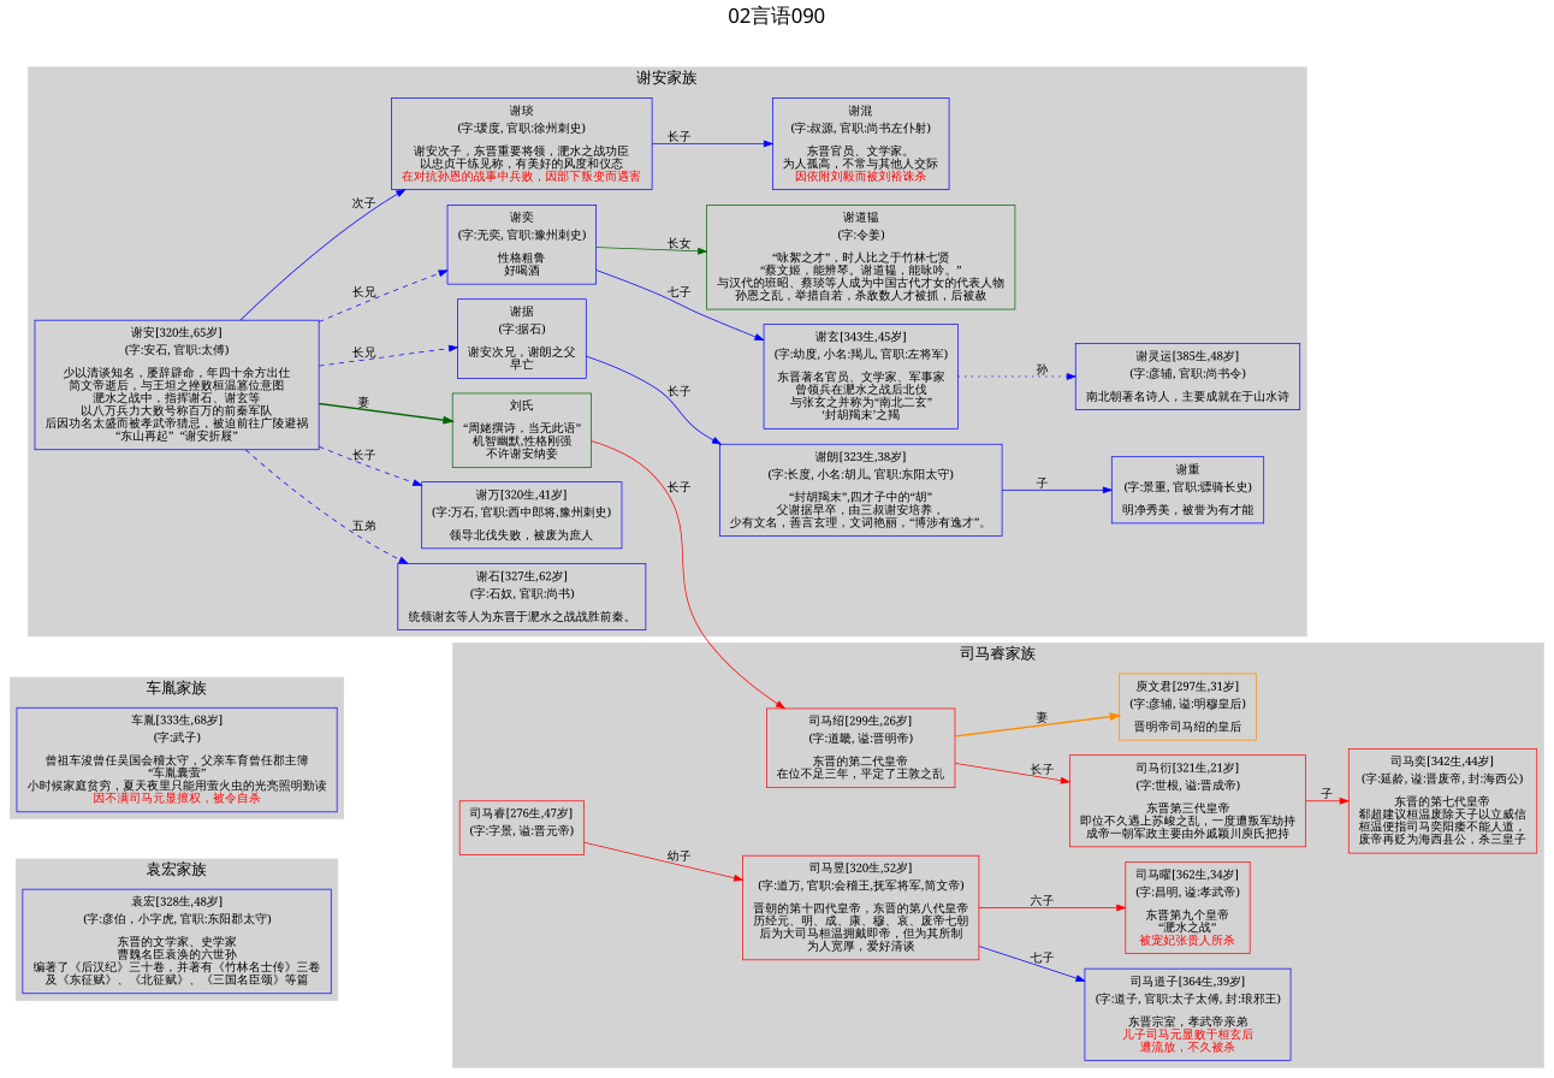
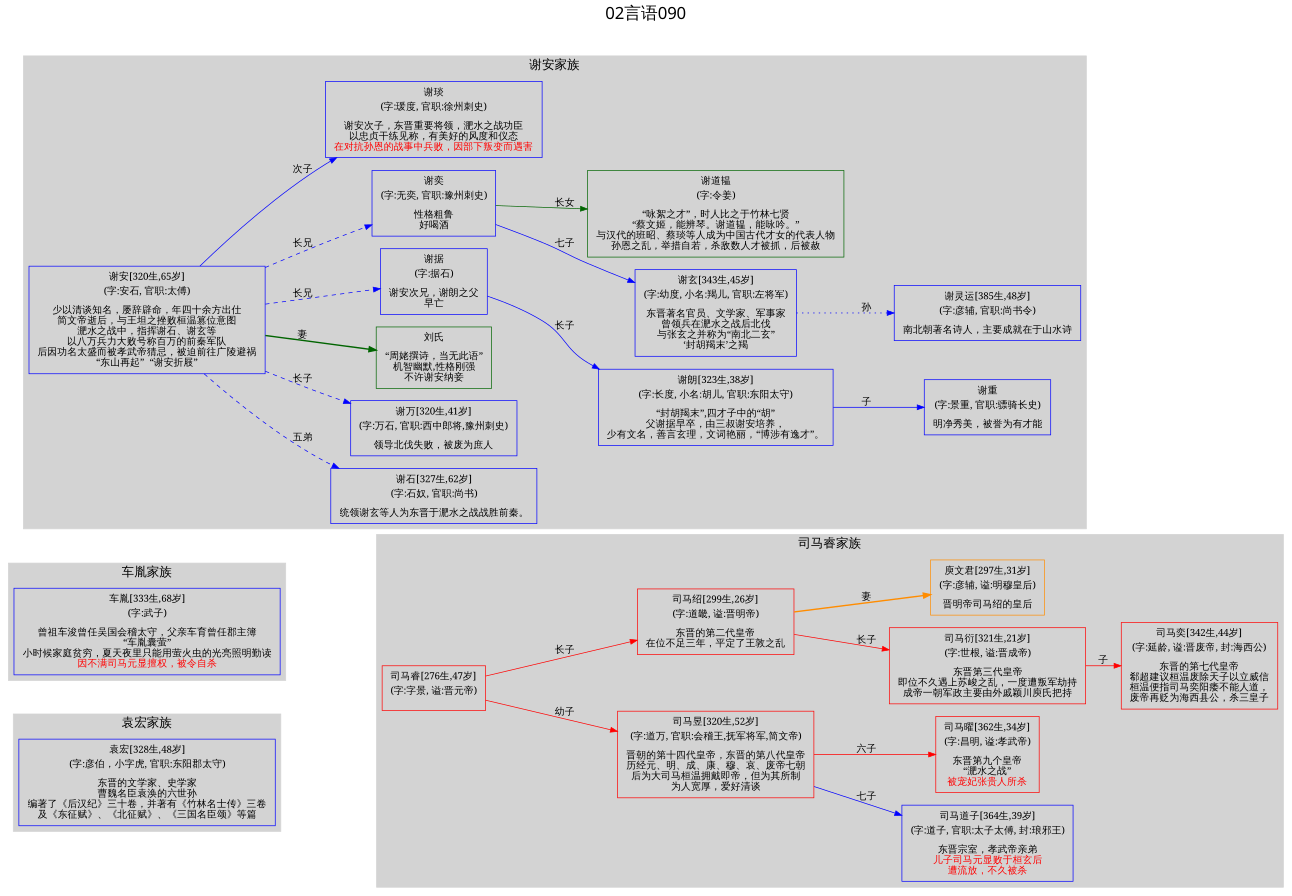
  digraph {
    color=lightgrey
    fontname=SimHei
    fontsize=24
    label="02言语090"
    labelloc=t
    rankdir=LR
    ranksep=0.5
    style=filled
    node [color=blue fontname=SimSun shape=box]
    edge [color=blue fontname=SimSun style=solid]
    n1 [label=<<table border="0" cellborder="0"><tr><td>袁宏[328生,48岁]</td></tr><tr><td>(字:彦伯，小字虎, 官职:东阳郡太守)</td></tr><tr><td></td></tr><tr><td>东晋的文学家、史学家<br/>曹魏名臣袁涣的六世孙<br/>编著了《后汉纪》三十卷，并著有《竹林名士传》三卷<br/>及《东征赋》、《北征赋》、《三国名臣颂》等篇<br/></td></tr></table>>]
    n2 [label=<<table border="0" cellborder="0"><tr><td>车胤[333生,68岁]</td></tr><tr><td>(字:武子)</td></tr><tr><td></td></tr><tr><td>曾祖车浚曾任吴国会稽太守，父亲车育曾任郡主簿<br/>“车胤囊萤”<br/>小时候家庭贫穷，夏天夜里只能用萤火虫的光亮照明勤读<br/><font color = 'red'>因不满司马元显擅权，被令自杀</font></td></tr></table>>]
    n3 [label=<<table border="0" cellborder="0"><tr><td>谢安[320生,65岁]</td></tr><tr><td>(字:安石, 官职:太傅)</td></tr><tr><td></td></tr><tr><td>少以清谈知名，屡辞辟命，年四十余方出仕<br/>简文帝逝后，与王坦之挫败桓温篡位意图<br/>淝水之战中，指挥谢石、谢玄等<br/>以八万兵力大败号称百万的前秦军队<br/>后因功名太盛而被孝武帝猜忌，被迫前往广陵避祸<br/>“东山再起”  “谢安折屐”<br/></td></tr></table>>]
    n4 [label=<<table border="0" cellborder="0"><tr><td>谢灵运[385生,48岁]</td></tr><tr><td>(字:彦辅, 官职:尚书令)</td></tr><tr><td></td></tr><tr><td>南北朝著名诗人，主要成就在于山水诗<br/></td></tr></table>>]
    n5 [label=<<table border="0" cellborder="0"><tr><td>谢重</td></tr><tr><td>(字:景重, 官职:骠骑长史)</td></tr><tr><td></td></tr><tr><td>明净秀美，被誉为有才能<br/></td></tr></table>>]
    n6 [label=<<table border="0" cellborder="0"><tr><td>谢朗[323生,38岁]</td></tr><tr><td>(字:长度, 小名:胡儿, 官职:东阳太守)</td></tr><tr><td></td></tr><tr><td>“封胡羯末”,四才子中的“胡”<br/>父谢据早卒，由三叔谢安培养，<br/>少有文名，善言玄理，文词艳丽，“博涉有逸才”。<br/></td></tr></table>>]
    n7 [label=<<table border="0" cellborder="0"><tr><td>谢玄[343生,45岁]</td></tr><tr><td>(字:幼度, 小名:羯儿, 官职:左将军)</td></tr><tr><td></td></tr><tr><td>东晋著名官员、文学家、军事家<br/>曾领兵在淝水之战后北伐<br/>与张玄之并称为“南北二玄”<br/>‘封胡羯末’之羯<br/></td></tr></table>>]
    n8 [color=darkgreen label=<<table border="0" cellborder="0"><tr><td>谢道韫</td></tr><tr><td>(字:令姜)</td></tr><tr><td></td></tr><tr><td>“咏絮之才”，时人比之于竹林七贤<br/>“蔡文姬，能辨琴。谢道韫，能咏吟。”<br/>与汉代的班昭、蔡琰等人成为中国古代才女的代表人物<br/>孙恩之乱，举措自若，杀敌数人才被抓，后被赦<br/></td></tr></table>>]
-   n9 [label=<<table border="0" cellborder="0"><tr><td>谢混</td></tr><tr><td>(字:叔源, 官职:尚书左仆射)</td></tr><tr><td></td></tr><tr><td>东晋官员、文学家。<br/>为人孤高，不常与其他人交际<br/><font color = 'red'>因依附刘毅而被刘裕诛杀</font></td></tr></table>>]
    n10 [label=<<table border="0" cellborder="0"><tr><td>谢石[327生,62岁]</td></tr><tr><td>(字:石奴, 官职:尚书)</td></tr><tr><td></td></tr><tr><td>统领谢玄等人为东晋于淝水之战战胜前秦。<br/></td></tr></table>>]
    n11 [label=<<table border="0" cellborder="0"><tr><td>谢万[320生,41岁]</td></tr><tr><td>(字:万石, 官职:西中郎将,豫州刺史)</td></tr><tr><td></td></tr><tr><td>领导北伐失败，被废为庶人<br/></td></tr></table>>]
    n12 [label=<<table border="0" cellborder="0"><tr><td>谢据</td></tr><tr><td>(字:据石)</td></tr><tr><td></td></tr><tr><td>谢安次兄，谢朗之父<br/>早亡<br/></td></tr></table>>]
    n13 [label=<<table border="0" cellborder="0"><tr><td>谢奕</td></tr><tr><td>(字:无奕, 官职:豫州刺史)</td></tr><tr><td></td></tr><tr><td>性格粗鲁<br/>好喝酒<br/></td></tr></table>>]
    n14 [label=<<table border="0" cellborder="0"><tr><td>谢琰</td></tr><tr><td>(字:瑗度, 官职:徐州刺史)</td></tr><tr><td></td></tr><tr><td>谢安次子，东晋重要将领，淝水之战功臣<br/>以忠贞干练见称，有美好的风度和仪态<br/><font color = 'red'>在对抗孙恩的战事中兵败，因部下叛变而遇害</font></td></tr></table>>]
    n15 [color=darkgreen label=<<table border="0" cellborder="0"><tr><td>刘氏</td></tr><tr><td></td></tr><tr><td>“周姥撰诗，当无此语”<br/>机智幽默,性格刚强<br/>不许谢安纳妾<br/></td></tr></table>>]
    n16 [color=red label=<<table border="0" cellborder="0"><tr><td>司马睿[276生,47岁]</td></tr><tr><td>(字:字景, 谥:晋元帝)</td></tr><tr><td></td></tr><tr><td></td></tr></table>>]
    n17 [label=<<table border="0" cellborder="0"><tr><td>司马道子[364生,39岁]</td></tr><tr><td>(字:道子, 官职:太子太傅, 封:琅邪王)</td></tr><tr><td></td></tr><tr><td>东晋宗室，孝武帝亲弟<br/><font color = 'red'>儿子司马元显败于桓玄后<br/>遭流放，不久被杀<br/></font></td></tr></table>>]
    n18 [color=red label=<<table border="0" cellborder="0"><tr><td>司马曜[362生,34岁]</td></tr><tr><td>(字:昌明, 谥:孝武帝)</td></tr><tr><td></td></tr><tr><td>东晋第九个皇帝<br/>“淝水之战”<br/><font color = 'red'>被宠妃张贵人所杀</font></td></tr></table>>]
    n19 [color=red label=<<table border="0" cellborder="0"><tr><td>司马昱[320生,52岁]</td></tr><tr><td>(字:道万, 官职:会稽王,抚军将军,简文帝)</td></tr><tr><td></td></tr><tr><td>晋朝的第十四代皇帝，东晋的第八代皇帝<br/>历经元、明、成、康、穆、哀、废帝七朝<br/>后为大司马桓温拥戴即帝，但为其所制<br/>为人宽厚，爱好清谈<br/></td></tr></table>>]
    n20 [color=red label=<<table border="0" cellborder="0"><tr><td>司马奕[342生,44岁]</td></tr><tr><td>(字:延龄, 谥:晋废帝, 封:海西公)</td></tr><tr><td></td></tr><tr><td>东晋的第七代皇帝<br/>郗超建议桓温废除天子以立威信<br/>桓温便指司马奕阳痿不能人道，<br/>废帝再贬为海西县公，杀三皇子<br/></td></tr></table>>]
    n21 [color=red label=<<table border="0" cellborder="0"><tr><td>司马衍[321生,21岁]</td></tr><tr><td>(字:世根, 谥:晋成帝)</td></tr><tr><td></td></tr><tr><td>东晋第三代皇帝<br/>即位不久遇上苏峻之乱，一度遭叛军劫持<br/>成帝一朝军政主要由外戚颖川庾氏把持<br/></td></tr></table>>]
    n22 [color=darkorange label=<<table border="0" cellborder="0"><tr><td>庾文君[297生,31岁]</td></tr><tr><td>(字:彦辅, 谥:明穆皇后)</td></tr><tr><td></td></tr><tr><td>晋明帝司马绍的皇后<br/></td></tr></table>>]
    n23 [color=red label=<<table border="0" cellborder="0"><tr><td>司马绍[299生,26岁]</td></tr><tr><td>(字:道畿, 谥:晋明帝)</td></tr><tr><td></td></tr><tr><td>东晋的第二代皇帝<br/>在位不足三年，平定了王敦之乱<br/></td></tr></table>>]
    subgraph cluster_1 {
      fontsize=18
      label="袁宏家族"
      n1
    }
    subgraph cluster_2 {
      fontsize=18
      label="车胤家族"
      n2
    }
    subgraph cluster_3 {
      fontsize=18
      label="谢安家族"
      n3
      n4
      n5
      n6
      n7
      n8
-     n9
      n10
      n11
      n12
      n13
      n14
      n15
    }
    subgraph cluster_4 {
      fontsize=18
      label="司马睿家族"
      n16
      n17
      n18
      n19
      n20
      n21
      n22
      n23
    }
    n3 -> n10 [label="五弟" style=dashed]
    n3 -> n11 [label="长子" style=dashed]
    n3 -> n12 [label="长兄" style=dashed]
    n3 -> n13 [label="长兄" style=dashed]
    n3 -> n14 [label="次子"]
    n3 -> n15 [color=darkgreen label="妻" style=bold]
    n6 -> n5 [label="子"]
    n7 -> n4 [label="孙" style=dotted]
    n12 -> n6 [label="长子"]
    n13 -> n7 [label="七子"]
    n13 -> n8 [color=darkgreen label="长女"]
-   n14 -> n9 [label="长子"]
    n16 -> n19 [color=red label="幼子"]
-   n15 -> n23 [color=red label="长子"]
+   n16 -> n23 [color=red label="长子"]
    n19 -> n17 [label="七子"]
    n19 -> n18 [color=red label="六子"]
    n21 -> n20 [color=red label="子"]
    n23 -> n21 [color=red label="长子"]
    n23 -> n22 [color=darkorange label="妻" style=bold]
  }
